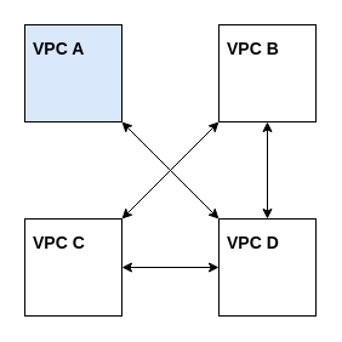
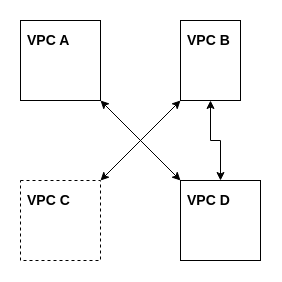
  <mxCell id="0" />
  <mxCell id="1" parent="0" />
- <mxCell id="2" value="&lt;b&gt;VPC A&lt;/b&gt;" style="rounded=0;whiteSpace=wrap;html=1;fontSize=14;verticalAlign=top;align=left;spacing=7.874;fillColor=#dae8fc;" vertex="1" parent="1"><mxGeometry x="20" y="20" width="80" height="80" as="geometry" /></mxCell>
- <mxCell id="3" value="&lt;b&gt;VPC B&lt;/b&gt;" style="rounded=0;whiteSpace=wrap;html=1;fontSize=14;verticalAlign=top;align=left;spacing=7.874;" vertex="1" parent="1"><mxGeometry x="180" y="20" width="80" height="80" as="geometry" /></mxCell>
- <mxCell id="4" value="&lt;b&gt;VPC C&lt;/b&gt;" style="rounded=0;whiteSpace=wrap;html=1;fontSize=14;verticalAlign=top;align=left;spacing=7.874;" vertex="1" parent="1"><mxGeometry x="20" y="180" width="80" height="80" as="geometry" /></mxCell>
+ <mxCell id="2" value="&lt;b&gt;VPC A&lt;/b&gt;" style="rounded=0;whiteSpace=wrap;html=1;fontSize=14;verticalAlign=top;align=left;spacing=7.874;" vertex="1" parent="1"><mxGeometry x="20" y="20" width="80" height="80" as="geometry" /></mxCell>
+ <mxCell id="3" value="&lt;b&gt;VPC B&lt;/b&gt;" style="rounded=0;whiteSpace=wrap;html=1;fontSize=14;verticalAlign=top;align=left;spacing=7.874;" vertex="1" parent="1"><mxGeometry x="180" y="20" width="60" height="80" as="geometry" /></mxCell>
+ <mxCell id="4" value="&lt;b&gt;VPC C&lt;/b&gt;" style="rounded=0;whiteSpace=wrap;html=1;fontSize=14;verticalAlign=top;align=left;spacing=7.874;dashed=1;" vertex="1" parent="1"><mxGeometry x="20" y="180" width="80" height="80" as="geometry" /></mxCell>
  <mxCell id="5" value="&lt;b&gt;VPC D&lt;/b&gt;" style="rounded=0;whiteSpace=wrap;html=1;fontSize=14;verticalAlign=top;align=left;spacing=7.874;" vertex="1" parent="1"><mxGeometry x="180" y="180" width="80" height="80" as="geometry" /></mxCell>
  <mxCell id="6" value="" style="edgeStyle=orthogonalEdgeStyle;rounded=0;orthogonalLoop=1;jettySize=auto;html=1;startArrow=classic;startFill=1;entryX=0.5;entryY=0;entryDx=0;entryDy=0;exitX=0.5;exitY=1;exitDx=0;exitDy=0;" edge="1" parent="1" source="3" target="5"><mxGeometry relative="1" as="geometry"><mxPoint x="70" y="110" as="sourcePoint" /><mxPoint x="70" y="190" as="targetPoint" /></mxGeometry></mxCell>
- <mxCell id="7" value="" style="edgeStyle=orthogonalEdgeStyle;rounded=0;orthogonalLoop=1;jettySize=auto;html=1;startArrow=classic;startFill=1;entryX=1;entryY=0.5;entryDx=0;entryDy=0;exitX=0;exitY=0.5;exitDx=0;exitDy=0;" edge="1" parent="1" source="5" target="4"><mxGeometry relative="1" as="geometry"><mxPoint x="190" y="70" as="sourcePoint" /><mxPoint x="110" y="70" as="targetPoint" /></mxGeometry></mxCell>
  <mxCell id="8" value="" style="rounded=0;orthogonalLoop=1;jettySize=auto;html=1;startArrow=classic;startFill=1;entryX=1;entryY=1;entryDx=0;entryDy=0;exitX=0;exitY=0;exitDx=0;exitDy=0;" edge="1" parent="1" source="5" target="2"><mxGeometry relative="1" as="geometry"><mxPoint x="190" y="230" as="sourcePoint" /><mxPoint x="110" y="230" as="targetPoint" /></mxGeometry></mxCell>
  <mxCell id="9" value="" style="rounded=0;orthogonalLoop=1;jettySize=auto;html=1;startArrow=classic;startFill=1;entryX=0;entryY=1;entryDx=0;entryDy=0;exitX=1;exitY=0;exitDx=0;exitDy=0;" edge="1" parent="1" source="4" target="3"><mxGeometry relative="1" as="geometry"><mxPoint x="190" y="190" as="sourcePoint" /><mxPoint x="110" y="110" as="targetPoint" /></mxGeometry></mxCell>
